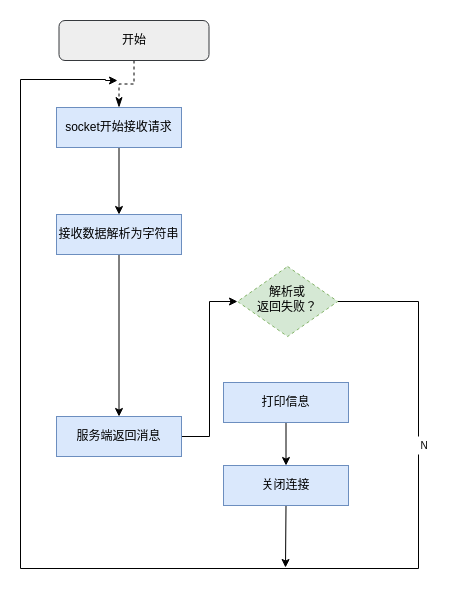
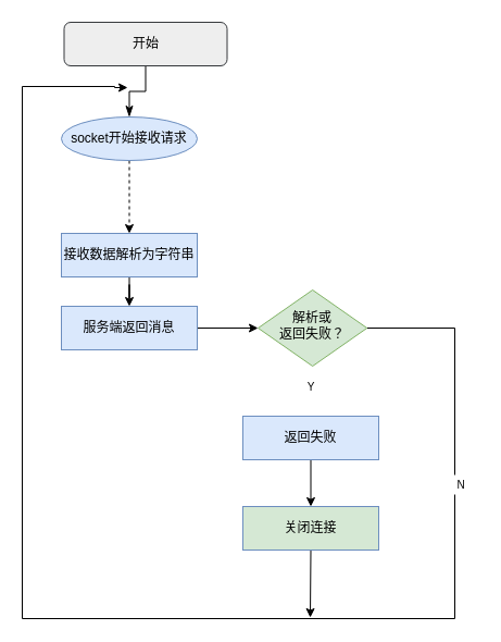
  <mxCell id="0" />
  <mxCell id="1" parent="0" />
- <mxCell id="2" value="" style="rounded=0;html=1;jettySize=auto;orthogonalLoop=1;fontSize=11;endArrow=classicThin;endFill=1;endSize=8;strokeWidth=1;shadow=0;labelBackgroundColor=none;edgeStyle=orthogonalEdgeStyle;movable=1;resizable=1;rotatable=1;deletable=1;editable=1;locked=0;connectable=1;entryX=0.5;entryY=0;entryDx=0;entryDy=0;dashed=1;" edge="1" parent="1" source="3" target="5"><mxGeometry relative="1" as="geometry"><mxPoint x="118.5" y="101" as="targetPoint" /></mxGeometry></mxCell>
+ <mxCell id="2" value="" style="rounded=0;html=1;jettySize=auto;orthogonalLoop=1;fontSize=11;endArrow=classicThin;endFill=1;endSize=8;strokeWidth=1;shadow=0;labelBackgroundColor=none;edgeStyle=orthogonalEdgeStyle;movable=1;resizable=1;rotatable=1;deletable=1;editable=1;locked=0;connectable=1;entryX=0.5;entryY=0;entryDx=0;entryDy=0;" edge="1" parent="1" source="3" target="5"><mxGeometry relative="1" as="geometry"><mxPoint x="118.5" y="101" as="targetPoint" /></mxGeometry></mxCell>
  <mxCell id="3" value="开始" style="rounded=1;whiteSpace=wrap;html=1;fontSize=12;glass=0;strokeWidth=1;shadow=0;fillColor=#eeeeee;strokeColor=#36393d;" vertex="1" parent="1"><mxGeometry x="58.5" y="20" width="150" height="40" as="geometry" /></mxCell>
- <mxCell id="4" value="" style="edgeStyle=orthogonalEdgeStyle;rounded=0;orthogonalLoop=1;jettySize=auto;html=1;" edge="1" parent="1" source="5" target="8"><mxGeometry relative="1" as="geometry" /></mxCell>
- <mxCell id="5" value="socket开始接收请求" style="rounded=0;whiteSpace=wrap;html=1;fillColor=#dae8fc;strokeColor=#6c8ebf;" vertex="1" parent="1"><mxGeometry x="56" y="107" width="125" height="40" as="geometry" /></mxCell>
+ <mxCell id="4" value="" style="edgeStyle=orthogonalEdgeStyle;rounded=0;orthogonalLoop=1;jettySize=auto;html=1;dashed=1;" edge="1" parent="1" source="5" target="8"><mxGeometry relative="1" as="geometry" /></mxCell>
+ <mxCell id="5" value="socket开始接收请求" style="ellipse;whiteSpace=wrap;html=1;fillColor=#dae8fc;strokeColor=#6c8ebf;" vertex="1" parent="1"><mxGeometry x="56" y="107" width="125" height="40" as="geometry" /></mxCell>
  <mxCell id="6" value="" style="edgeStyle=orthogonalEdgeStyle;rounded=0;orthogonalLoop=1;jettySize=auto;html=1;exitX=1;exitY=0.5;exitDx=0;exitDy=0;entryX=0;entryY=0.5;entryDx=0;entryDy=0;" edge="1" parent="1" source="15" target="13"><mxGeometry relative="1" as="geometry"><mxPoint x="181" y="301" as="sourcePoint" /><mxPoint x="284.5" y="264" as="targetPoint" /></mxGeometry></mxCell>
  <mxCell id="7" value="" style="edgeStyle=orthogonalEdgeStyle;rounded=0;orthogonalLoop=1;jettySize=auto;html=1;" edge="1" parent="1" source="8" target="15"><mxGeometry relative="1" as="geometry" /></mxCell>
  <mxCell id="8" value="接收数据解析为字符串" style="rounded=0;whiteSpace=wrap;html=1;fillColor=#dae8fc;strokeColor=#6c8ebf;" vertex="1" parent="1"><mxGeometry x="56" y="214" width="125" height="40" as="geometry" /></mxCell>
  <mxCell id="9" value="" style="edgeStyle=orthogonalEdgeStyle;rounded=0;orthogonalLoop=1;jettySize=auto;html=1;" edge="1" parent="1" source="10" target="17"><mxGeometry relative="1" as="geometry" /></mxCell>
- <mxCell id="10" value="打印信息" style="rounded=0;whiteSpace=wrap;html=1;fillColor=#dae8fc;strokeColor=#6c8ebf;" vertex="1" parent="1"><mxGeometry x="223" y="382" width="125" height="40" as="geometry" /></mxCell>
+ <mxCell id="10" value="返回失败" style="rounded=0;whiteSpace=wrap;html=1;fillColor=#dae8fc;strokeColor=#6c8ebf;" vertex="1" parent="1"><mxGeometry x="223" y="382" width="125" height="40" as="geometry" /></mxCell>
  <mxCell id="11" value="" style="edgeStyle=orthogonalEdgeStyle;rounded=0;orthogonalLoop=1;jettySize=auto;html=1;exitX=1;exitY=0.5;exitDx=0;exitDy=0;" edge="1" parent="1" source="13"><mxGeometry relative="1" as="geometry"><mxPoint x="117" y="80" as="targetPoint" /><mxPoint x="392" y="309" as="sourcePoint" /><Array as="points"><mxPoint x="418" y="301" /><mxPoint x="418" y="568" /><mxPoint x="20" y="568" /><mxPoint x="20" y="79" /><mxPoint x="105" y="79" /></Array></mxGeometry></mxCell>
  <mxCell id="12" value="&lt;font style=&quot;font-size: 10px;&quot;&gt;N&lt;/font&gt;" style="text;html=1;strokeColor=none;fillColor=default;align=center;verticalAlign=middle;whiteSpace=wrap;rounded=0;" vertex="1" parent="1"><mxGeometry x="409" y="436" width="30" height="18" as="geometry" /></mxCell>
- <mxCell id="13" value="解析或&lt;br&gt;返回失败？" style="rhombus;whiteSpace=wrap;html=1;shadow=0;fontFamily=Helvetica;fontSize=12;align=center;strokeWidth=1;spacing=6;spacingTop=-4;fillColor=#d5e8d4;strokeColor=#82b366;dashed=1;" vertex="1" parent="1"><mxGeometry x="237" y="266" width="100.25" height="70" as="geometry" /></mxCell>
- <mxCell id="15" value="服务端返回消息" style="rounded=0;whiteSpace=wrap;html=1;fillColor=#dae8fc;strokeColor=#6c8ebf;" vertex="1" parent="1"><mxGeometry x="56" y="416" width="125" height="40" as="geometry" /></mxCell>
+ <mxCell id="13" value="解析或&lt;br&gt;返回失败？" style="rhombus;whiteSpace=wrap;html=1;shadow=0;fontFamily=Helvetica;fontSize=12;align=center;strokeWidth=1;spacing=6;spacingTop=-4;fillColor=#d5e8d4;strokeColor=#82b366;" vertex="1" parent="1"><mxGeometry x="237" y="266" width="100.25" height="70" as="geometry" /></mxCell>
+ <mxCell id="14" value="&lt;font style=&quot;font-size: 10px;&quot;&gt;Y&lt;/font&gt;" style="text;html=1;strokeColor=none;fillColor=default;align=center;verticalAlign=middle;whiteSpace=wrap;rounded=0;" vertex="1" parent="1"><mxGeometry x="275.99" y="346" width="20" height="18" as="geometry" /></mxCell>
+ <mxCell id="15" value="服务端返回消息" style="rounded=0;whiteSpace=wrap;html=1;fillColor=#dae8fc;strokeColor=#6c8ebf;" vertex="1" parent="1"><mxGeometry x="56" y="281" width="125" height="40" as="geometry" /></mxCell>
  <mxCell id="16" value="" style="edgeStyle=orthogonalEdgeStyle;rounded=0;orthogonalLoop=1;jettySize=auto;html=1;exitX=0.5;exitY=1;exitDx=0;exitDy=0;" edge="1" parent="1" source="17"><mxGeometry relative="1" as="geometry"><mxPoint x="285" y="567" as="targetPoint" /></mxGeometry></mxCell>
- <mxCell id="17" value="关闭连接" style="rounded=0;whiteSpace=wrap;html=1;fillColor=#dae8fc;strokeColor=#6c8ebf;" vertex="1" parent="1"><mxGeometry x="223" y="465" width="125" height="40" as="geometry" /></mxCell>
+ <mxCell id="17" value="关闭连接" style="rounded=0;whiteSpace=wrap;html=1;fillColor=#d5e8d4;strokeColor=#6c8ebf;" vertex="1" parent="1"><mxGeometry x="223" y="465" width="125" height="40" as="geometry" /></mxCell>
